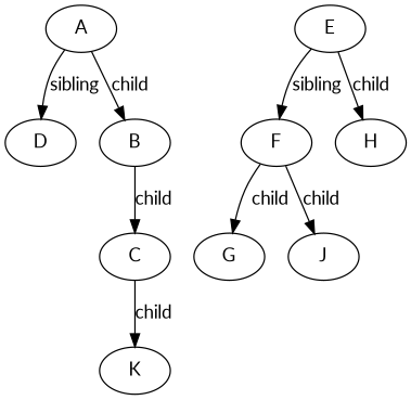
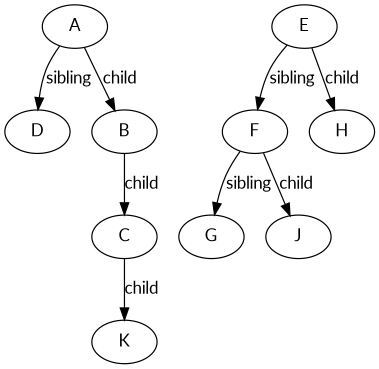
  digraph {
    fontname=Lato
    node [fontname=Lato]
    edge [fontname=Lato]
    n1 [label=A]
    n2 [label=D]
    n3 [label=B]
    n4 [label=C]
    n5 [label=E]
    n6 [label=F]
    n7 [label=H]
    n8 [label=G]
    n9 [label=J]
    n10 [label=K]
    n1 -> n2 [label=sibling]
    n1 -> n3 [label=child]
    n3 -> n4 [label=child]
    n4 -> n10 [label=child]
    n5 -> n6 [label=sibling]
    n5 -> n7 [label=child]
-   n6 -> n8 [label=child]
+   n6 -> n8 [label=sibling]
    n6 -> n9 [label=child]
  }
